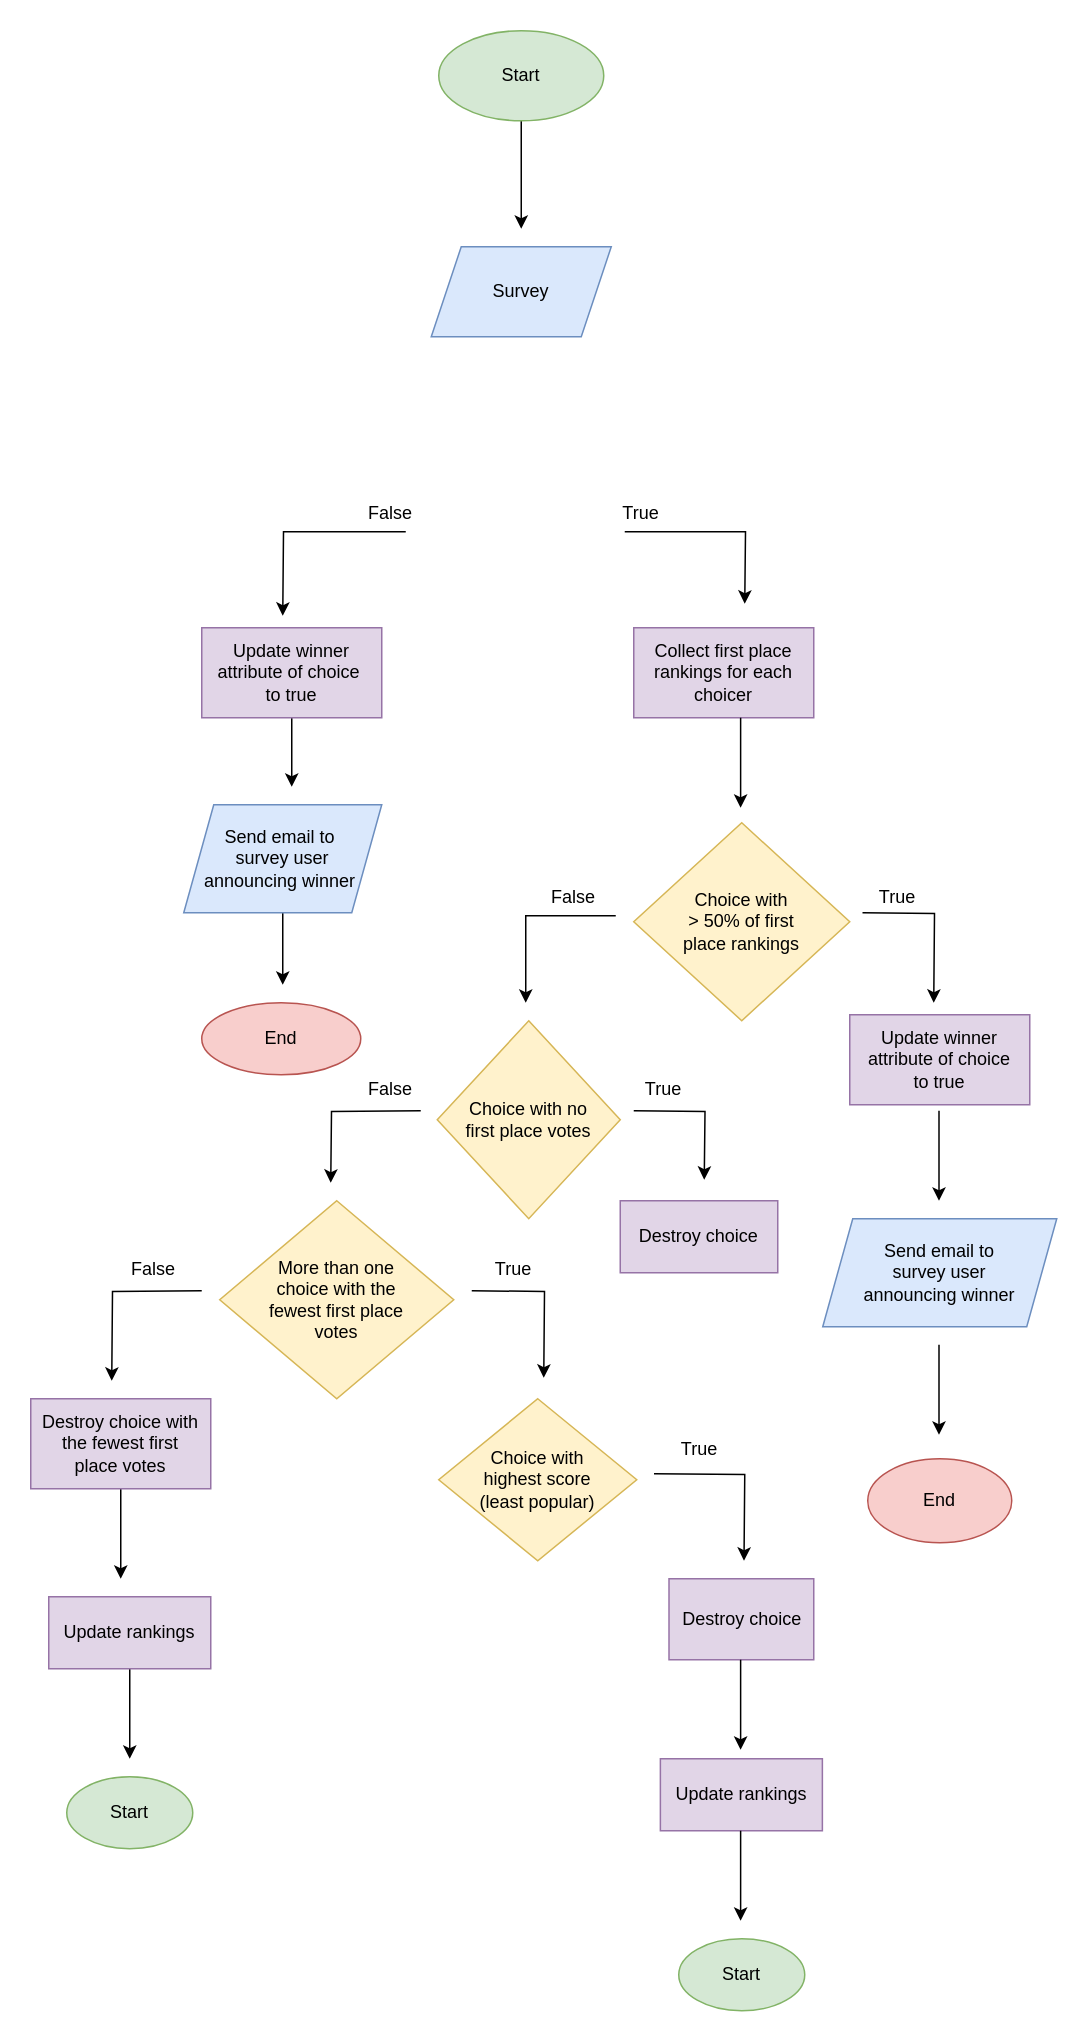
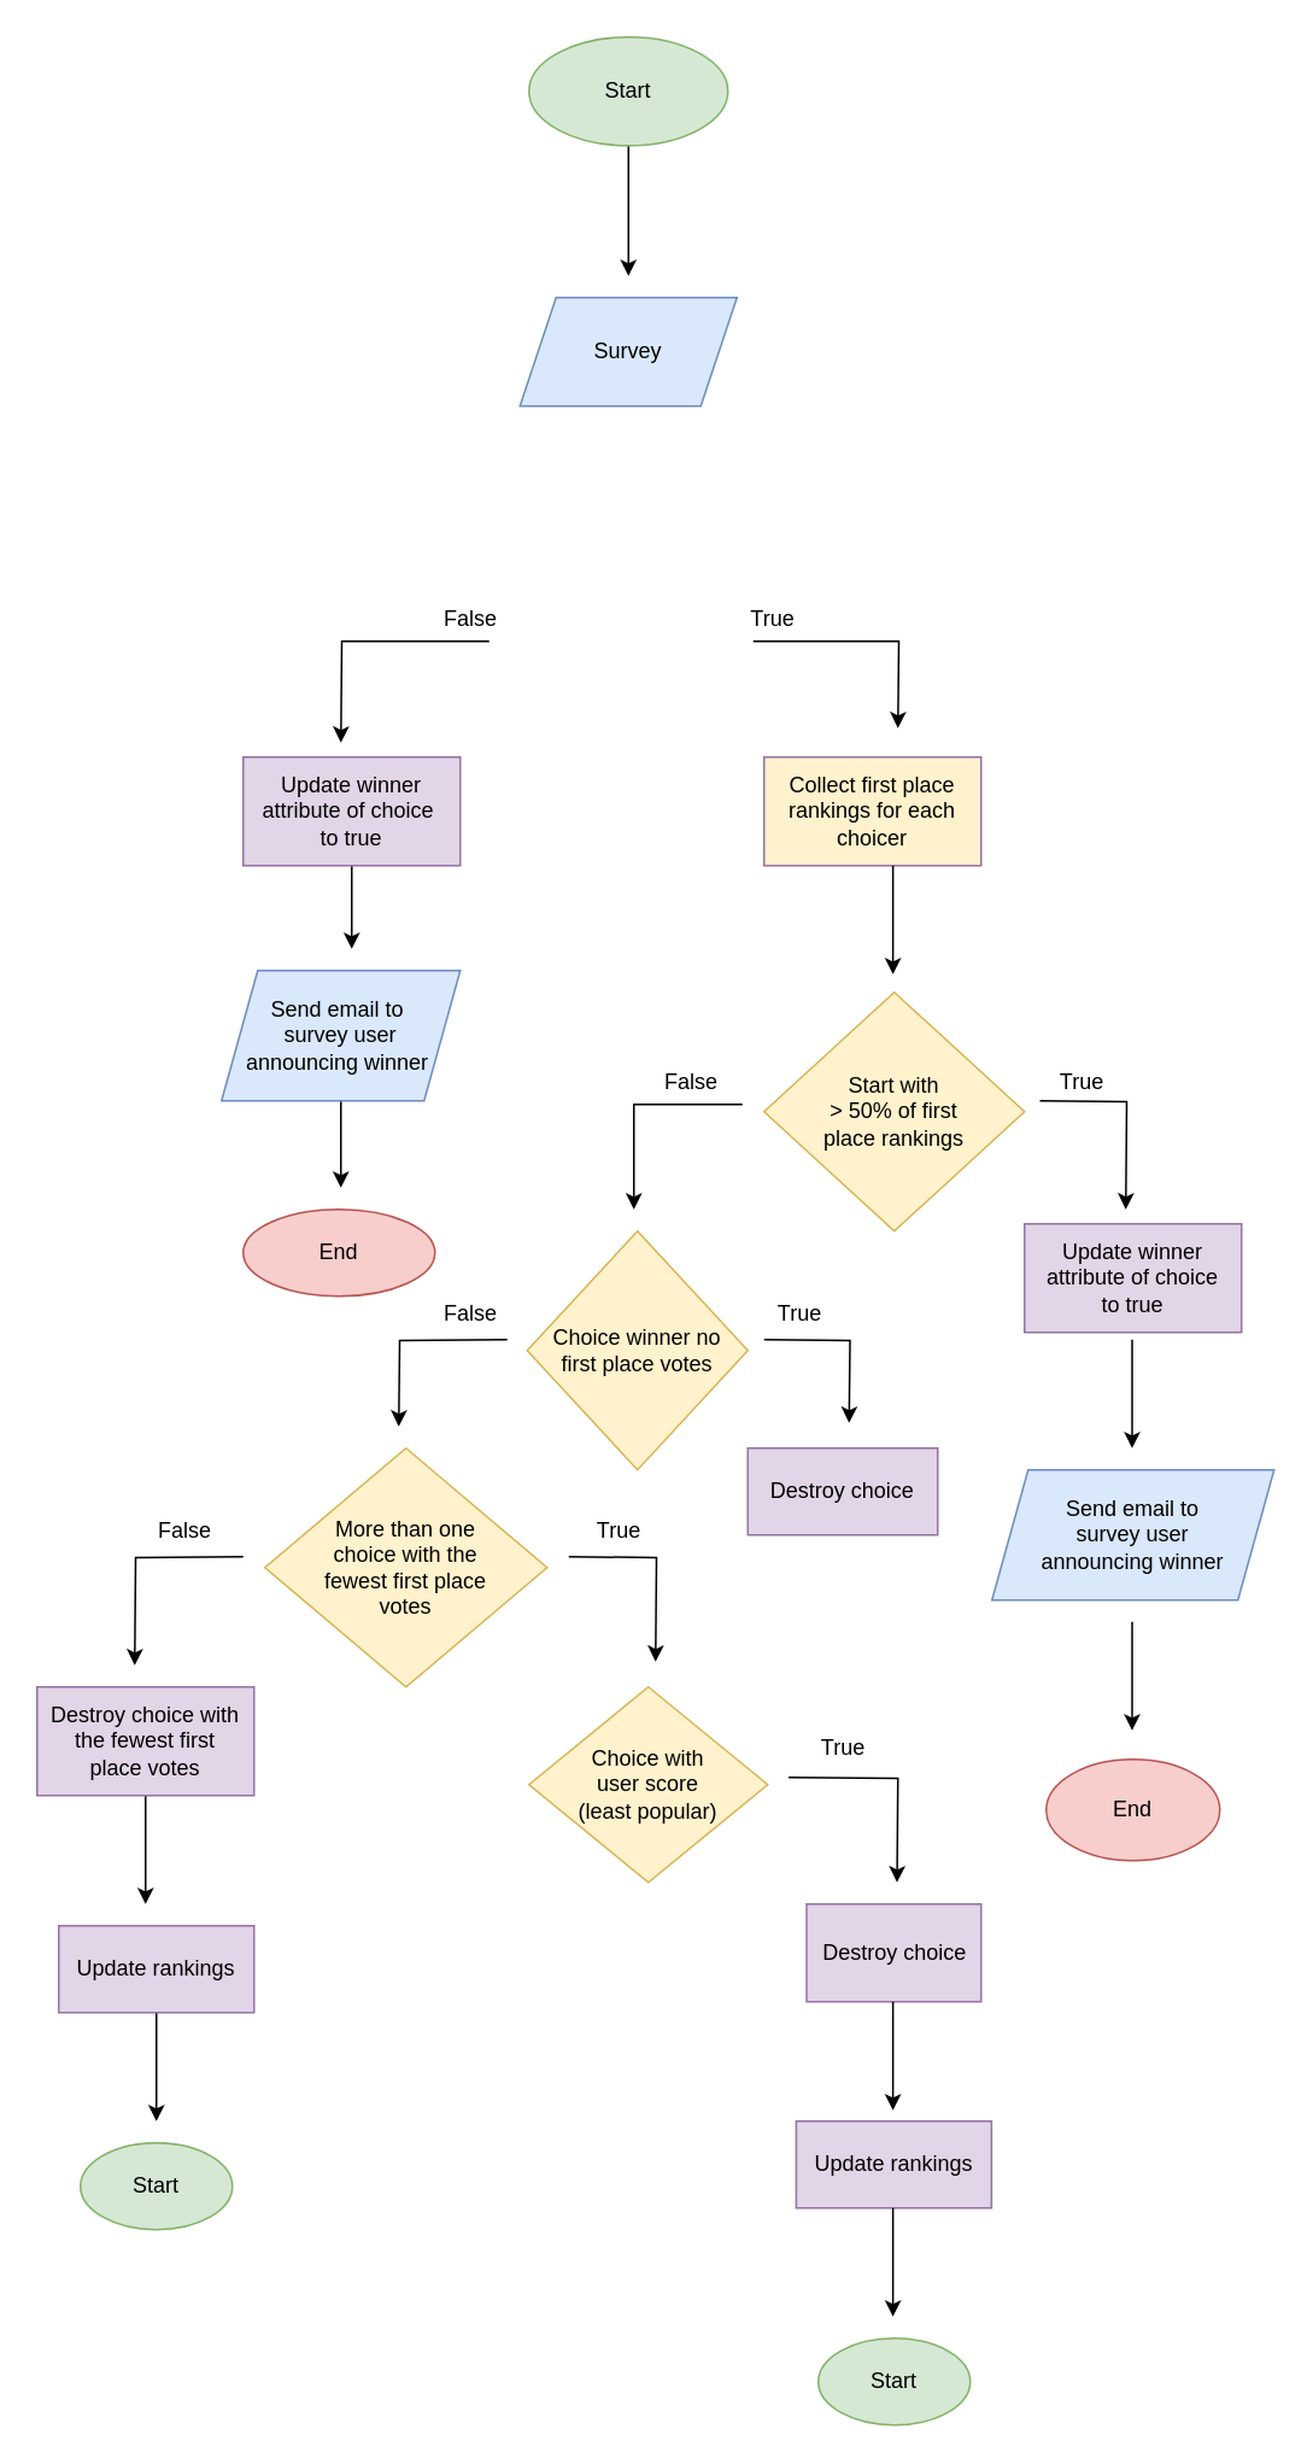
  <mxCell id="0" />
  <mxCell id="1" parent="0" />
  <mxCell id="2" style="edgeStyle=orthogonalEdgeStyle;rounded=0;orthogonalLoop=1;jettySize=auto;html=1;" edge="1" parent="1" source="3"><mxGeometry relative="1" as="geometry"><mxPoint x="347" y="152" as="targetPoint" /></mxGeometry></mxCell>
  <mxCell id="3" value="Start" style="ellipse;whiteSpace=wrap;html=1;fillColor=#d5e8d4;strokeColor=#82b366;" parent="1" vertex="1"><mxGeometry x="292" y="20" width="110" height="60" as="geometry" /></mxCell>
  <mxCell id="4" value="Survey" style="shape=parallelogram;perimeter=parallelogramPerimeter;whiteSpace=wrap;html=1;fixedSize=1;fillColor=#dae8fc;strokeColor=#6c8ebf;" vertex="1" parent="1"><mxGeometry x="287" y="164" width="120" height="60" as="geometry" /></mxCell>
  <mxCell id="5" value="" style="endArrow=classic;html=1;rounded=0;edgeStyle=orthogonalEdgeStyle;exitX=0.225;exitY=1.1;exitDx=0;exitDy=0;exitPerimeter=0;" edge="1" parent="1" source="10"><mxGeometry width="50" height="50" relative="1" as="geometry"><mxPoint x="446" y="352" as="sourcePoint" /><mxPoint x="496" y="402" as="targetPoint" /></mxGeometry></mxCell>
  <mxCell id="6" style="edgeStyle=orthogonalEdgeStyle;rounded=0;orthogonalLoop=1;jettySize=auto;html=1;" edge="1" parent="1" source="7"><mxGeometry relative="1" as="geometry"><mxPoint x="194" y="524" as="targetPoint" /></mxGeometry></mxCell>
  <mxCell id="7" value="Update winner attribute of choice&amp;nbsp;&lt;br&gt;to true" style="rounded=0;whiteSpace=wrap;html=1;fillColor=#e1d5e7;strokeColor=#9673a6;fontStyle=0;" vertex="1" parent="1"><mxGeometry x="134" y="418" width="120" height="60" as="geometry" /></mxCell>
  <mxCell id="8" value="" style="endArrow=classic;html=1;rounded=0;edgeStyle=orthogonalEdgeStyle;exitX=0.75;exitY=1.1;exitDx=0;exitDy=0;exitPerimeter=0;" edge="1" parent="1" source="9"><mxGeometry width="50" height="50" relative="1" as="geometry"><mxPoint x="246" y="352" as="sourcePoint" /><mxPoint x="188" y="410" as="targetPoint" /></mxGeometry></mxCell>
  <mxCell id="9" value="False" style="text;html=1;strokeColor=none;fillColor=none;align=center;verticalAlign=middle;whiteSpace=wrap;rounded=0;" vertex="1" parent="1"><mxGeometry x="240" y="332" width="40" height="20" as="geometry" /></mxCell>
  <mxCell id="10" value="True" style="text;html=1;strokeColor=none;fillColor=none;align=center;verticalAlign=middle;whiteSpace=wrap;rounded=0;" vertex="1" parent="1"><mxGeometry x="407" y="332" width="40" height="20" as="geometry" /></mxCell>
  <mxCell id="11" style="edgeStyle=orthogonalEdgeStyle;rounded=0;orthogonalLoop=1;jettySize=auto;html=1;" edge="1" parent="1" source="12"><mxGeometry relative="1" as="geometry"><mxPoint x="188" y="656" as="targetPoint" /></mxGeometry></mxCell>
  <mxCell id="12" value="Send email to&amp;nbsp;&lt;br&gt;survey user&lt;br&gt;announcing winner&amp;nbsp;" style="shape=parallelogram;perimeter=parallelogramPerimeter;whiteSpace=wrap;html=1;fixedSize=1;fillColor=#dae8fc;strokeColor=#6c8ebf;" vertex="1" parent="1"><mxGeometry x="122" y="536" width="132" height="72" as="geometry" /></mxCell>
  <mxCell id="13" value="End" style="ellipse;whiteSpace=wrap;html=1;fillColor=#f8cecc;strokeColor=#b85450;" vertex="1" parent="1"><mxGeometry x="134" y="668" width="106" height="48" as="geometry" /></mxCell>
- <mxCell id="14" value="Collect first place&lt;br&gt;rankings for each&lt;br&gt;choicer" style="rounded=0;whiteSpace=wrap;html=1;fillColor=#e1d5e7;strokeColor=#9673a6;" vertex="1" parent="1"><mxGeometry x="422" y="418" width="120" height="60" as="geometry" /></mxCell>
- <mxCell id="15" value="Choice with&lt;br&gt;&amp;gt; 50% of first&lt;br&gt;place rankings" style="rhombus;whiteSpace=wrap;html=1;fillColor=#fff2cc;strokeColor=#d6b656;" vertex="1" parent="1"><mxGeometry x="422" y="548" width="144" height="132" as="geometry" /></mxCell>
+ <mxCell id="14" value="Collect first place&lt;br&gt;rankings for each&lt;br&gt;choicer" style="rounded=0;whiteSpace=wrap;html=1;fillColor=#fff2cc;strokeColor=#9673a6;" vertex="1" parent="1"><mxGeometry x="422" y="418" width="120" height="60" as="geometry" /></mxCell>
+ <mxCell id="15" value="Start with&lt;br&gt;&amp;gt; 50% of first&lt;br&gt;place rankings" style="rhombus;whiteSpace=wrap;html=1;fillColor=#fff2cc;strokeColor=#d6b656;" vertex="1" parent="1"><mxGeometry x="422" y="548" width="144" height="132" as="geometry" /></mxCell>
  <mxCell id="16" value="" style="endArrow=classic;html=1;rounded=0;edgeStyle=orthogonalEdgeStyle;" edge="1" parent="1"><mxGeometry width="50" height="50" relative="1" as="geometry"><mxPoint x="410" y="610" as="sourcePoint" /><mxPoint y="668" as="targetPoint" x="350" /><Array as="points"><mxPoint y="610" x="350" /></Array></mxGeometry></mxCell>
  <mxCell id="17" value="False" style="text;html=1;strokeColor=none;fillColor=none;align=center;verticalAlign=middle;whiteSpace=wrap;rounded=0;" vertex="1" parent="1"><mxGeometry x="362" y="588" width="40" height="20" as="geometry" /></mxCell>
- <mxCell id="18" value="Choice with no&lt;br&gt;first place votes" style="rhombus;whiteSpace=wrap;html=1;fillColor=#fff2cc;strokeColor=#d6b656;" vertex="1" parent="1"><mxGeometry x="291" y="680" width="122" height="132" as="geometry" /></mxCell>
+ <mxCell id="18" value="Choice winner no&lt;br&gt;first place votes" style="rhombus;whiteSpace=wrap;html=1;fillColor=#fff2cc;strokeColor=#d6b656;" vertex="1" parent="1"><mxGeometry x="291" y="680" width="122" height="132" as="geometry" /></mxCell>
  <mxCell id="19" value="" style="endArrow=classic;html=1;rounded=0;edgeStyle=orthogonalEdgeStyle;" edge="1" parent="1"><mxGeometry width="50" height="50" relative="1" as="geometry"><mxPoint x="280" y="740" as="sourcePoint" /><mxPoint x="220" y="788" as="targetPoint" /></mxGeometry></mxCell>
  <mxCell id="20" value="False" style="text;html=1;strokeColor=none;fillColor=none;align=center;verticalAlign=middle;whiteSpace=wrap;rounded=0;" vertex="1" parent="1"><mxGeometry x="240" y="716" width="40" height="20" as="geometry" /></mxCell>
  <mxCell id="21" value="" style="endArrow=classic;html=1;rounded=0;edgeStyle=orthogonalEdgeStyle;" edge="1" parent="1"><mxGeometry width="50" height="50" relative="1" as="geometry"><mxPoint x="422" y="740" as="sourcePoint" /><mxPoint x="469" y="786" as="targetPoint" /></mxGeometry></mxCell>
  <mxCell id="22" value="True" style="text;html=1;strokeColor=none;fillColor=none;align=center;verticalAlign=middle;whiteSpace=wrap;rounded=0;" vertex="1" parent="1"><mxGeometry x="422" y="716" width="40" height="20" as="geometry" /></mxCell>
  <mxCell id="23" value="Destroy choice" style="rounded=0;whiteSpace=wrap;html=1;fillColor=#e1d5e7;strokeColor=#9673a6;" vertex="1" parent="1"><mxGeometry x="413" y="800" width="105" height="48" as="geometry" /></mxCell>
  <mxCell id="24" value="More than one&lt;br&gt;choice with the&lt;br&gt;fewest first place&lt;br&gt;votes" style="rhombus;whiteSpace=wrap;html=1;fillColor=#fff2cc;strokeColor=#d6b656;" vertex="1" parent="1"><mxGeometry x="146" y="800" width="156" height="132" as="geometry" /></mxCell>
  <mxCell id="25" value="" style="endArrow=classic;html=1;rounded=0;edgeStyle=orthogonalEdgeStyle;" edge="1" parent="1"><mxGeometry width="50" height="50" relative="1" as="geometry"><mxPoint x="134" y="860" as="sourcePoint" /><mxPoint x="74" y="920" as="targetPoint" /></mxGeometry></mxCell>
  <mxCell id="26" value="False" style="text;html=1;strokeColor=none;fillColor=none;align=center;verticalAlign=middle;whiteSpace=wrap;rounded=0;" vertex="1" parent="1"><mxGeometry x="82" y="836" width="40" height="20" as="geometry" /></mxCell>
  <mxCell id="27" value="" style="edgeStyle=orthogonalEdgeStyle;rounded=0;orthogonalLoop=1;jettySize=auto;html=1;" edge="1" parent="1" source="28"><mxGeometry relative="1" as="geometry"><mxPoint x="80" y="1052" as="targetPoint" /></mxGeometry></mxCell>
  <mxCell id="28" value="Destroy choice with&lt;br&gt;the fewest first&lt;br&gt;place votes" style="rounded=0;whiteSpace=wrap;html=1;fillColor=#e1d5e7;strokeColor=#9673a6;" vertex="1" parent="1"><mxGeometry x="20" y="932" width="120" height="60" as="geometry" /></mxCell>
  <mxCell id="29" style="edgeStyle=orthogonalEdgeStyle;rounded=0;orthogonalLoop=1;jettySize=auto;html=1;" edge="1" parent="1" source="30"><mxGeometry relative="1" as="geometry"><mxPoint x="86" as="targetPoint" y="1172" /></mxGeometry></mxCell>
  <mxCell id="30" value="Update rankings" style="rounded=0;whiteSpace=wrap;html=1;fillColor=#e1d5e7;strokeColor=#9673a6;" vertex="1" parent="1"><mxGeometry x="32" y="1064" width="108" height="48" as="geometry" /></mxCell>
  <mxCell id="31" value="Start" style="ellipse;whiteSpace=wrap;html=1;fillColor=#d5e8d4;strokeColor=#82b366;" vertex="1" parent="1"><mxGeometry x="44" y="1184" width="84" height="48" as="geometry" /></mxCell>
  <mxCell id="32" value="" style="endArrow=classic;html=1;rounded=0;edgeStyle=orthogonalEdgeStyle;" edge="1" parent="1"><mxGeometry width="50" height="50" relative="1" as="geometry"><mxPoint x="314" y="860" as="sourcePoint" /><mxPoint x="362" y="918" as="targetPoint" /></mxGeometry></mxCell>
  <mxCell id="33" value="True" style="text;html=1;strokeColor=none;fillColor=none;align=center;verticalAlign=middle;whiteSpace=wrap;rounded=0;" vertex="1" parent="1"><mxGeometry x="322" y="836" width="40" height="20" as="geometry" /></mxCell>
- <mxCell id="34" value="Choice with&lt;br&gt;highest score&lt;br&gt;(least popular)" style="rhombus;whiteSpace=wrap;html=1;fillColor=#fff2cc;strokeColor=#d6b656;" vertex="1" parent="1"><mxGeometry x="292" y="932" width="132" height="108" as="geometry" /></mxCell>
+ <mxCell id="34" value="Choice with&lt;br&gt;user score&lt;br&gt;(least popular)" style="rhombus;whiteSpace=wrap;html=1;fillColor=#fff2cc;strokeColor=#d6b656;" vertex="1" parent="1"><mxGeometry x="292" y="932" width="132" height="108" as="geometry" /></mxCell>
  <mxCell id="35" value="" style="endArrow=classic;html=1;rounded=0;edgeStyle=orthogonalEdgeStyle;" edge="1" parent="1"><mxGeometry width="50" height="50" relative="1" as="geometry"><mxPoint x="435.5" y="982" as="sourcePoint" /><mxPoint x="495.5" y="1040" as="targetPoint" /></mxGeometry></mxCell>
  <mxCell id="36" value="True" style="text;html=1;strokeColor=none;fillColor=none;align=center;verticalAlign=middle;whiteSpace=wrap;rounded=0;" vertex="1" parent="1"><mxGeometry x="445.5" y="956" width="40" height="20" as="geometry" /></mxCell>
  <mxCell id="37" value="Destroy choice" style="rounded=0;whiteSpace=wrap;html=1;fillColor=#e1d5e7;strokeColor=#9673a6;" vertex="1" parent="1"><mxGeometry x="445.5" y="1052" width="96.5" height="54" as="geometry" /></mxCell>
  <mxCell id="38" value="Update rankings" style="rounded=0;whiteSpace=wrap;html=1;fillColor=#e1d5e7;strokeColor=#9673a6;" vertex="1" parent="1"><mxGeometry x="439.75" width="108" height="48" as="geometry" y="1172" /></mxCell>
  <mxCell id="39" value="Start" style="ellipse;whiteSpace=wrap;html=1;fillColor=#d5e8d4;strokeColor=#82b366;" vertex="1" parent="1"><mxGeometry x="452" y="1292" width="84" height="48" as="geometry" /></mxCell>
  <mxCell id="40" value="" style="edgeStyle=orthogonalEdgeStyle;rounded=0;orthogonalLoop=1;jettySize=auto;html=1;" edge="1" parent="1"><mxGeometry relative="1" as="geometry"><mxPoint x="493.25" y="1106" as="sourcePoint" /><mxPoint x="493.25" y="1166" as="targetPoint" /></mxGeometry></mxCell>
  <mxCell id="41" value="" style="edgeStyle=orthogonalEdgeStyle;rounded=0;orthogonalLoop=1;jettySize=auto;html=1;" edge="1" parent="1"><mxGeometry relative="1" as="geometry"><mxPoint x="493.25" y="1220" as="sourcePoint" /><mxPoint x="493.25" y="1280" as="targetPoint" /></mxGeometry></mxCell>
  <mxCell id="42" value="" style="edgeStyle=orthogonalEdgeStyle;rounded=0;orthogonalLoop=1;jettySize=auto;html=1;" edge="1" parent="1"><mxGeometry relative="1" as="geometry"><mxPoint x="493.25" y="478" as="sourcePoint" /><mxPoint x="493.25" y="538" as="targetPoint" /></mxGeometry></mxCell>
  <mxCell id="43" value="" style="endArrow=classic;html=1;rounded=0;edgeStyle=orthogonalEdgeStyle;" edge="1" parent="1"><mxGeometry width="50" height="50" relative="1" as="geometry"><mxPoint x="574.5" y="608" as="sourcePoint" /><mxPoint x="622" y="668" as="targetPoint" /></mxGeometry></mxCell>
  <mxCell id="44" value="True" style="text;html=1;strokeColor=none;fillColor=none;align=center;verticalAlign=middle;whiteSpace=wrap;rounded=0;" vertex="1" parent="1"><mxGeometry x="578" y="588" width="40" height="20" as="geometry" /></mxCell>
  <mxCell id="45" value="Update winner&lt;br&gt;attribute of choice&lt;br&gt;to true" style="rounded=0;whiteSpace=wrap;html=1;fillColor=#e1d5e7;strokeColor=#9673a6;" vertex="1" parent="1"><mxGeometry x="566" y="676" width="120" height="60" as="geometry" /></mxCell>
  <mxCell id="46" value="" style="edgeStyle=orthogonalEdgeStyle;rounded=0;orthogonalLoop=1;jettySize=auto;html=1;" edge="1" parent="1"><mxGeometry relative="1" as="geometry"><mxPoint x="625.5" y="740" as="sourcePoint" /><mxPoint x="625.5" y="800" as="targetPoint" /></mxGeometry></mxCell>
  <mxCell id="47" value="Send email to&lt;br&gt;survey user&lt;br&gt;announcing winner" style="shape=parallelogram;perimeter=parallelogramPerimeter;whiteSpace=wrap;html=1;fixedSize=1;fillColor=#dae8fc;strokeColor=#6c8ebf;" vertex="1" parent="1"><mxGeometry x="548" y="812" width="156" height="72" as="geometry" /></mxCell>
  <mxCell id="48" value="" style="edgeStyle=orthogonalEdgeStyle;rounded=0;orthogonalLoop=1;jettySize=auto;html=1;" edge="1" parent="1"><mxGeometry relative="1" as="geometry"><mxPoint x="625.5" y="896" as="sourcePoint" /><mxPoint x="625.5" y="956" as="targetPoint" /></mxGeometry></mxCell>
  <mxCell id="49" value="End" style="ellipse;whiteSpace=wrap;html=1;fillColor=#f8cecc;strokeColor=#b85450;" vertex="1" parent="1"><mxGeometry x="578" y="972" width="96" height="56" as="geometry" /></mxCell>
